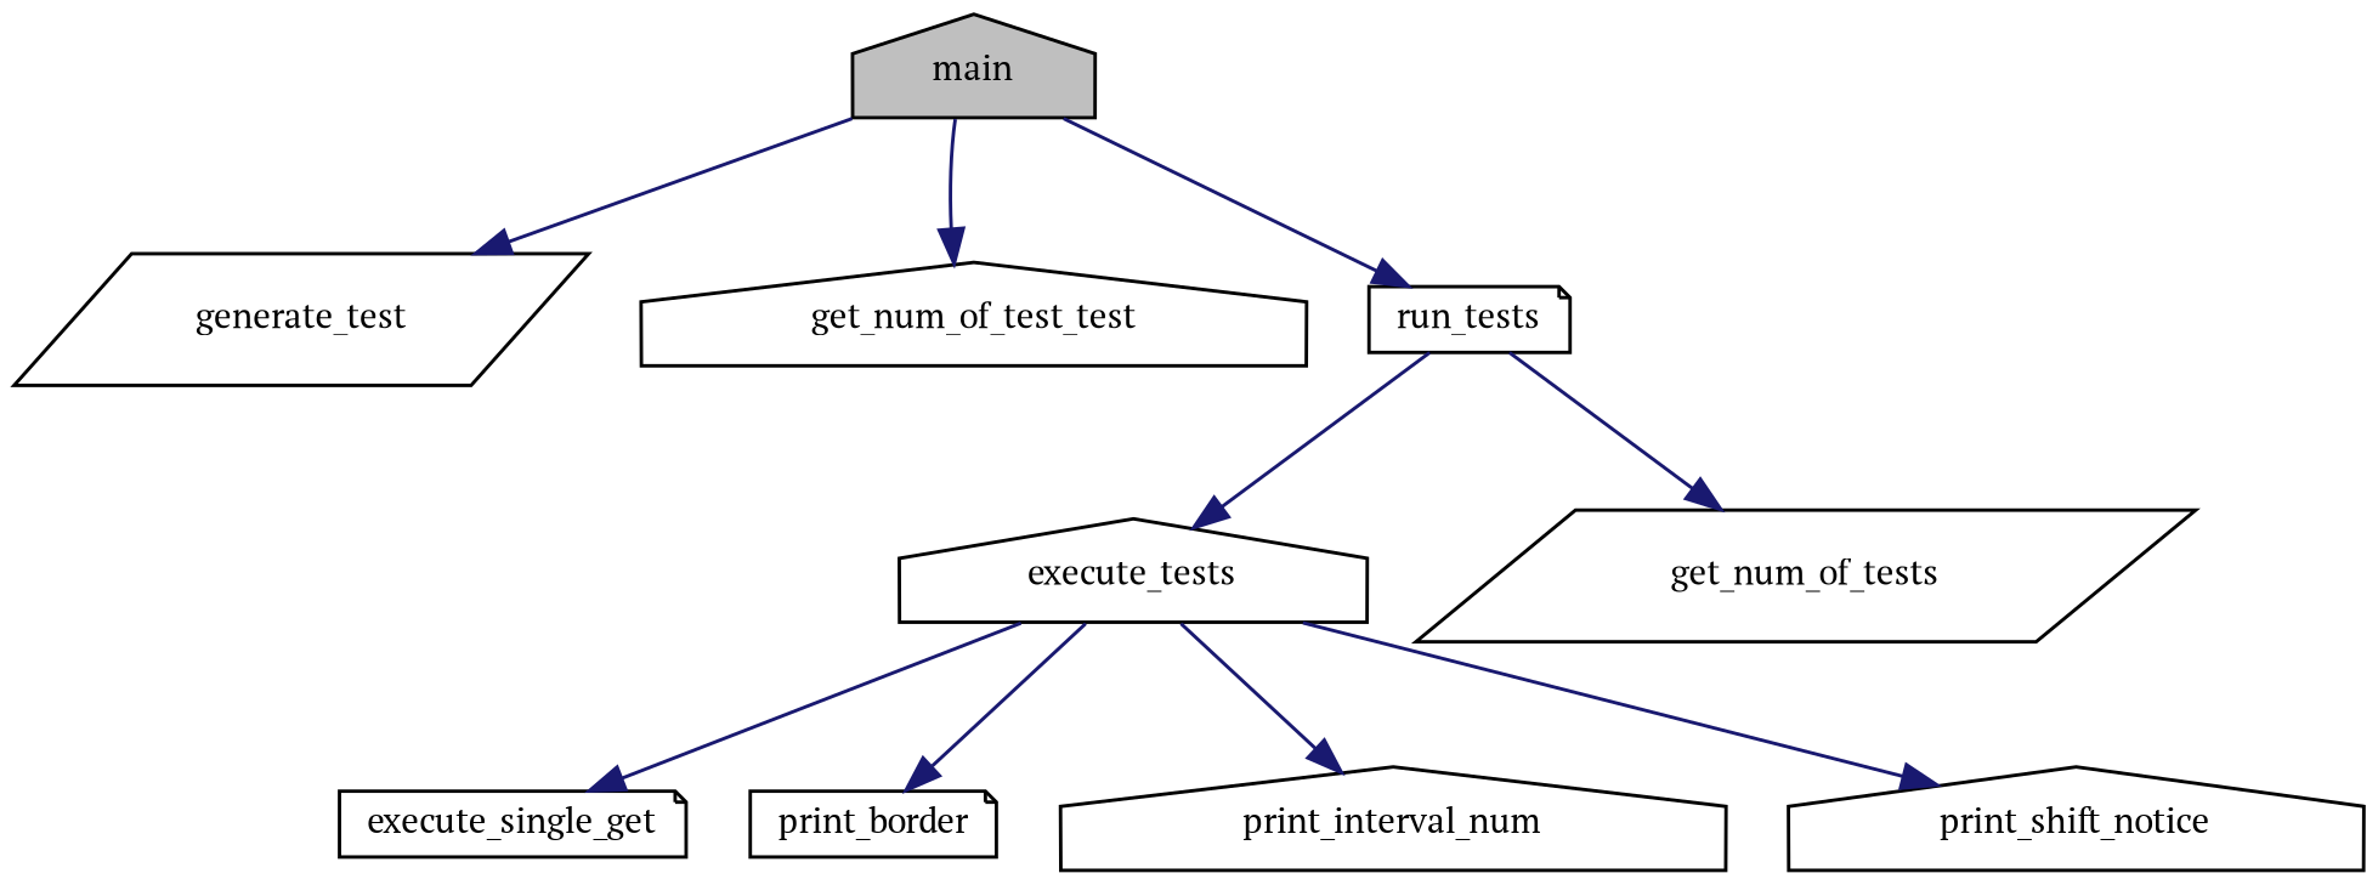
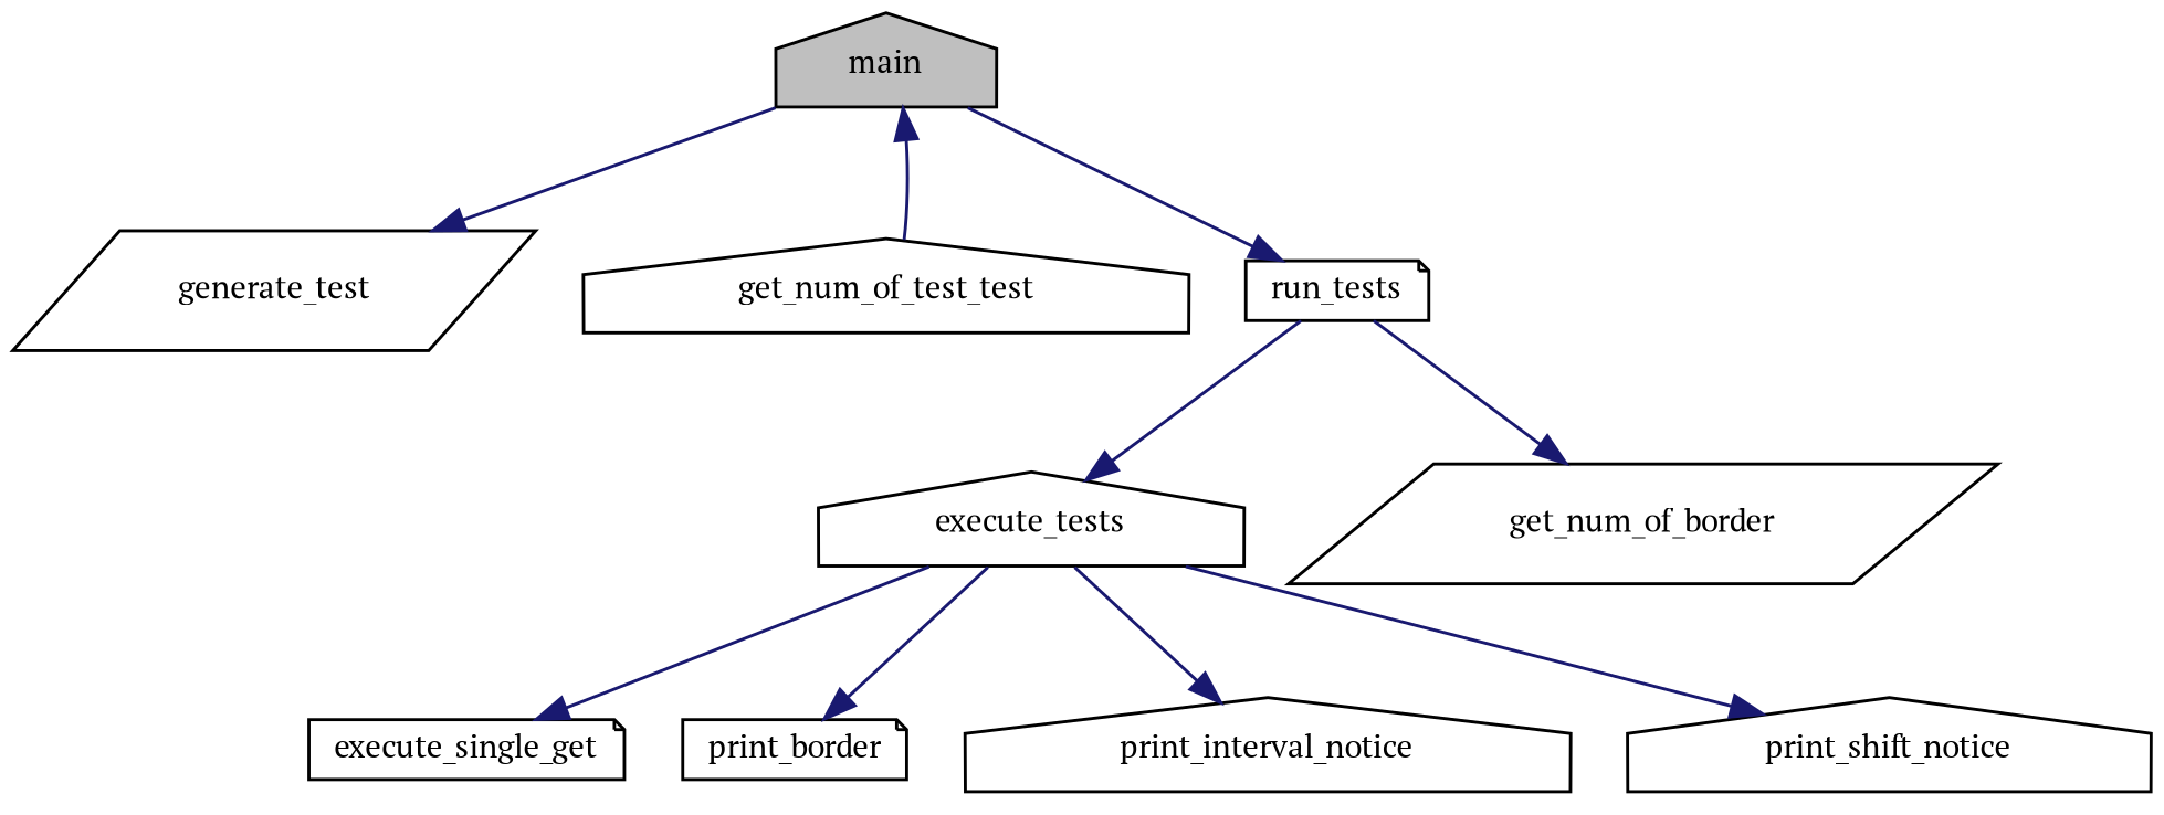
  digraph {
    fontname="PT Serif"
    rankdir=TB
    node [color=black fillcolor=white fontname="PT Serif" fontsize=10 shape=house style=filled]
    edge [color=midnightblue fontname="PT Serif" fontsize=10 labelfontname=Helvetica labelfontsize=10 style=solid]
    n1 [fillcolor=grey75 fontcolor=black height=0.2 label=main width=0.4]
    n2 [height=0.2 label=generate_test shape=parallelogram width=0.4]
    n3 [height=0.2 label=get_num_of_test_test width=0.4]
    n4 [height=0.2 label=run_tests shape=note width=0.4]
    n5 [height=0.2 label=execute_tests width=0.4]
-   n6 [height=0.2 label=get_num_of_tests shape=parallelogram width=0.4]
+   n6 [height=0.2 label=get_num_of_border shape=parallelogram width=0.4]
    n7 [height=0.2 label=execute_single_get shape=note width=0.4]
    n8 [height=0.2 label=print_border shape=note width=0.4]
-   n9 [height=0.2 label=print_interval_num width=0.4]
+   n9 [height=0.2 label=print_interval_notice width=0.4]
    n10 [height=0.2 label=print_shift_notice width=0.4]
    n1 -> n2
-   n1 -> n3
+   n3 -> n1
    n1 -> n4
    n4 -> n5
    n4 -> n6
    n5 -> n7
    n5 -> n8
    n5 -> n9
    n5 -> n10
  }
